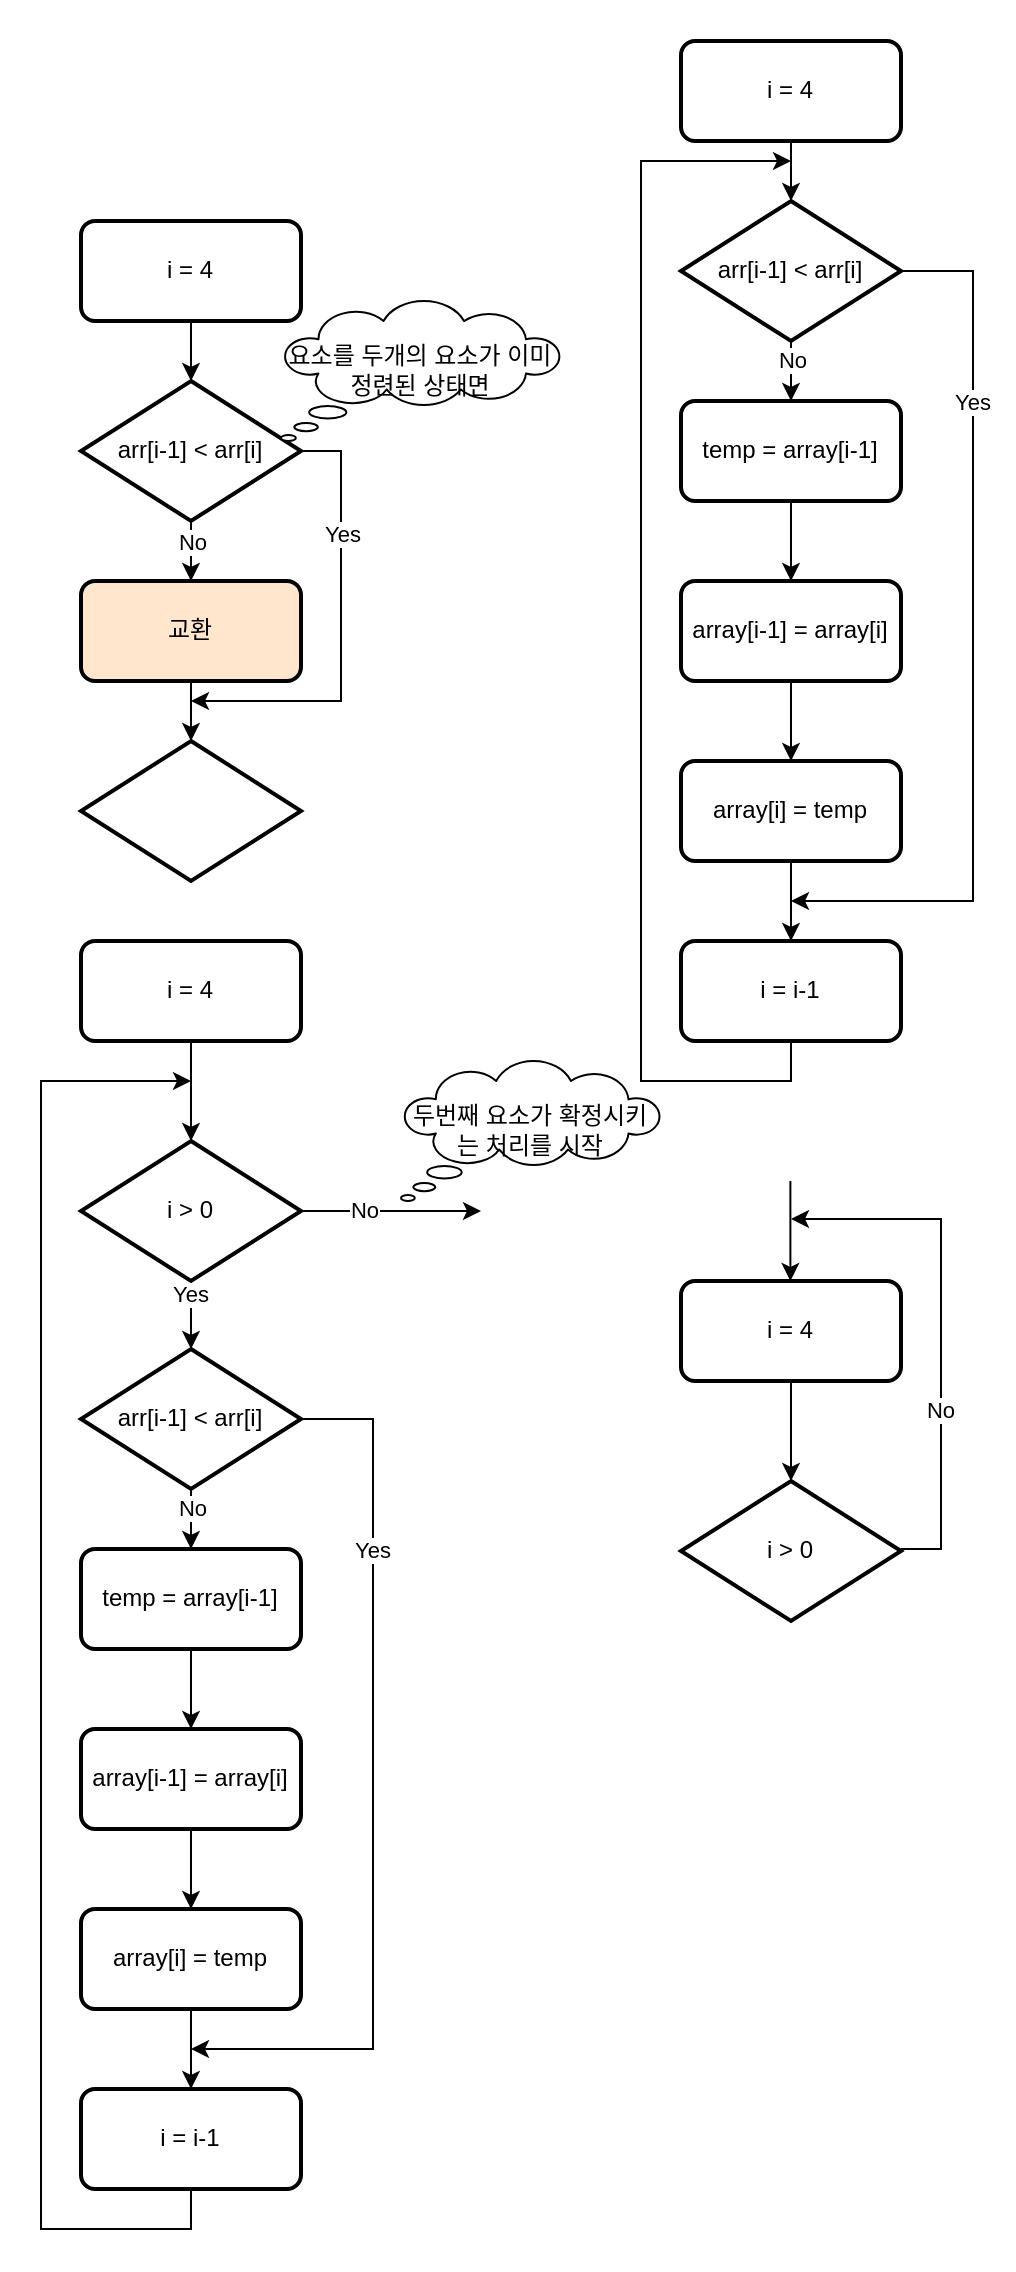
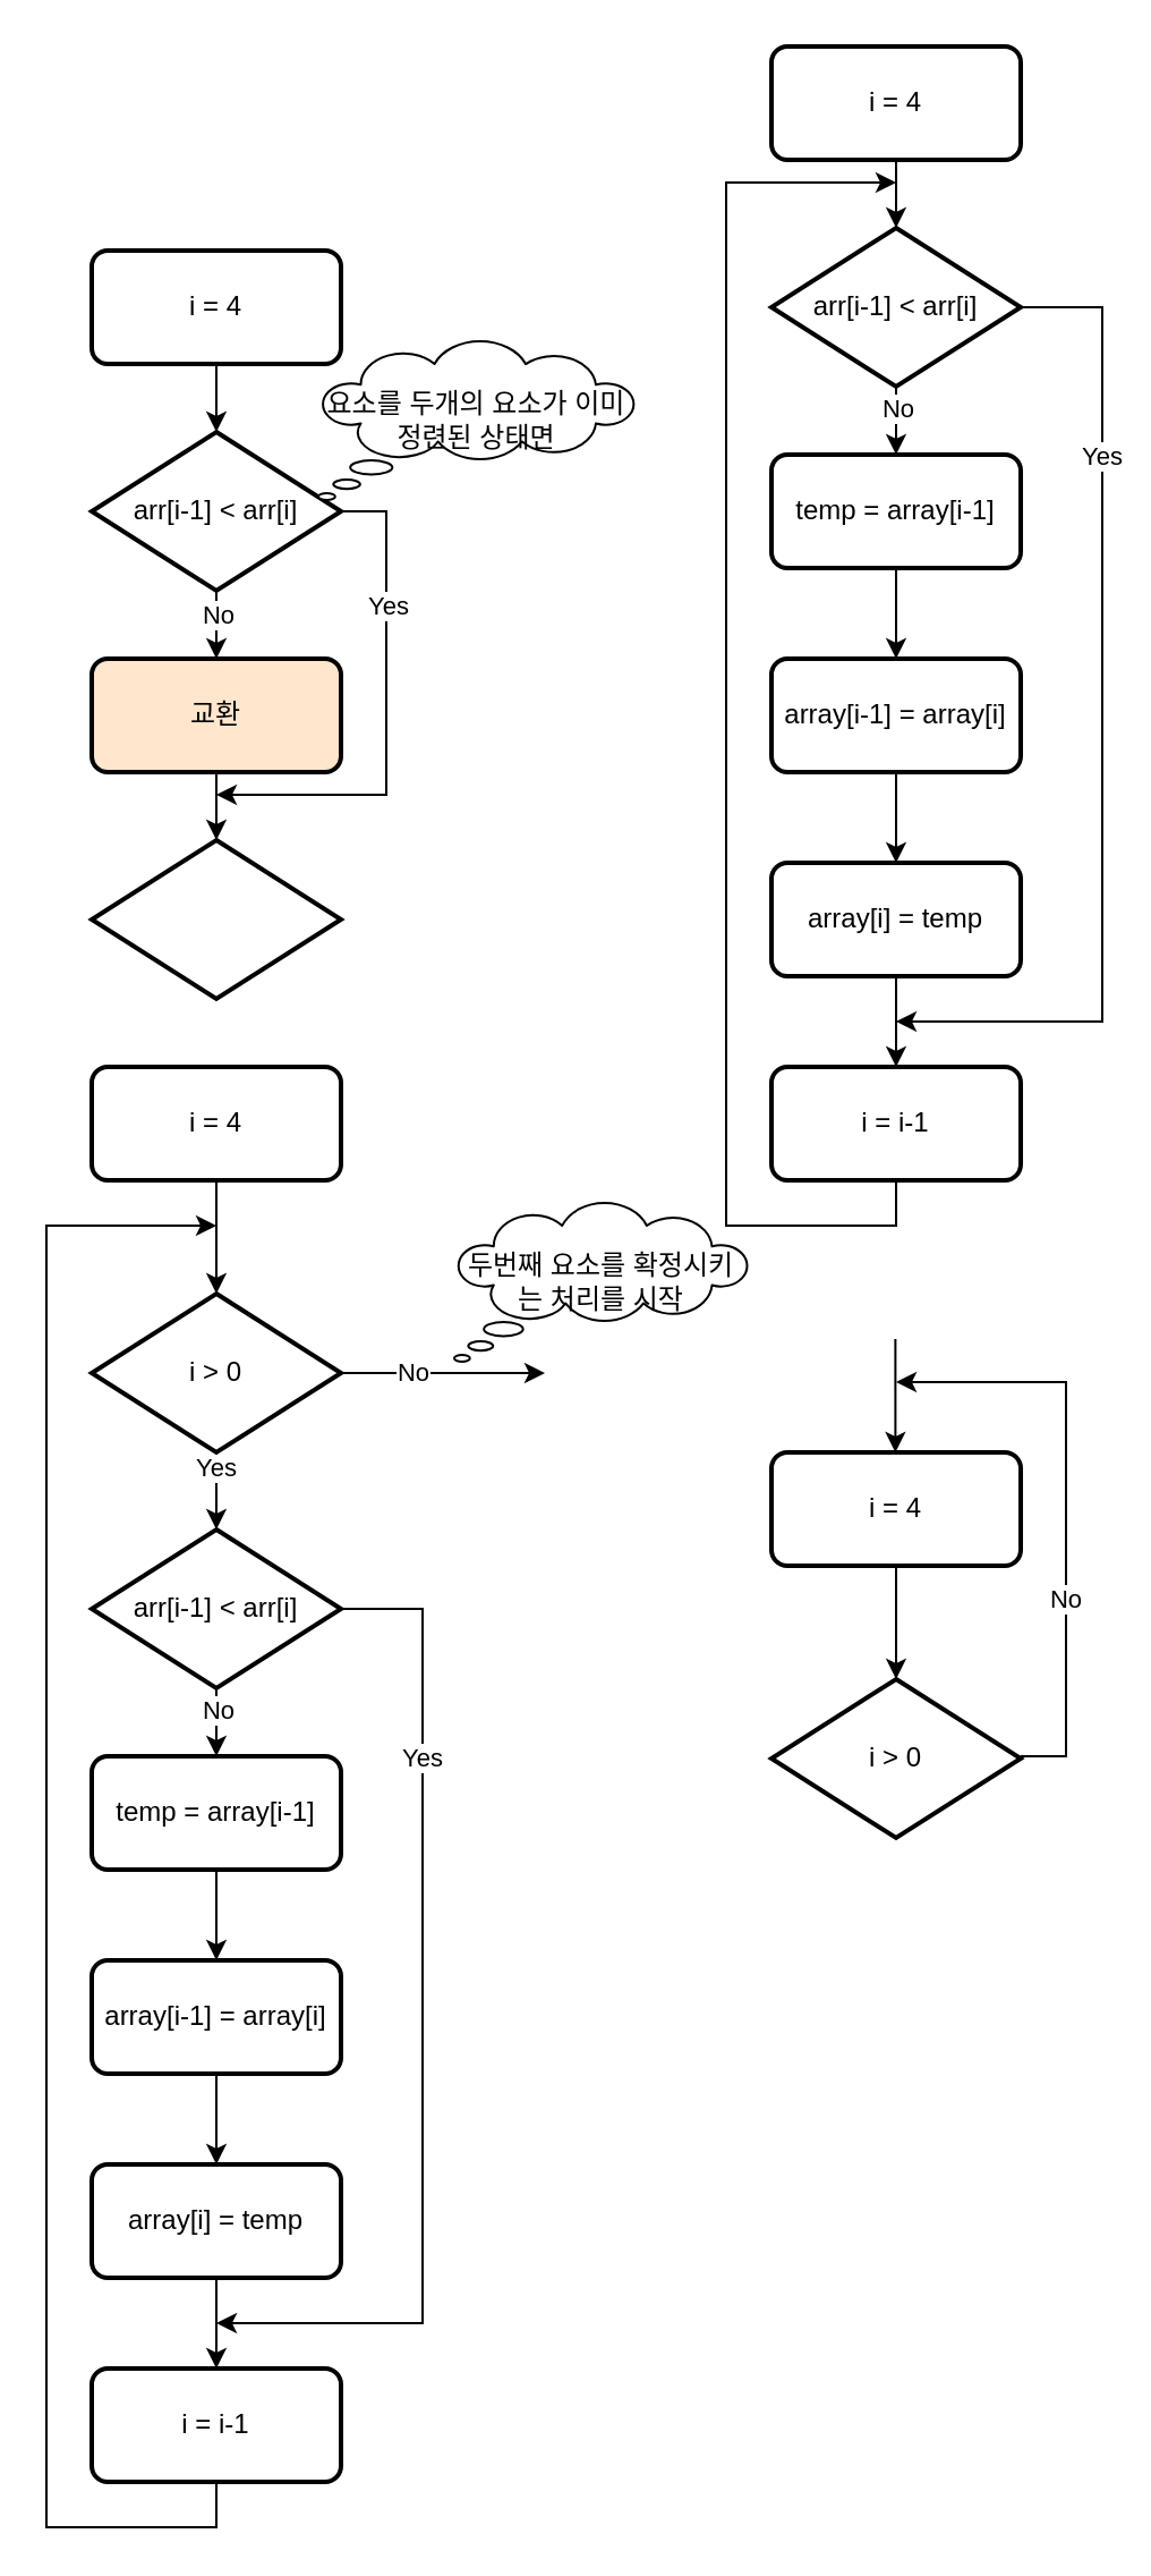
  <mxCell id="0" />
  <mxCell id="1" parent="0" />
  <mxCell id="2" style="edgeStyle=orthogonalEdgeStyle;rounded=0;orthogonalLoop=1;jettySize=auto;html=1;entryX=0.5;entryY=0;entryDx=0;entryDy=0;entryPerimeter=0;" edge="1" parent="1" source="3" target="8"><mxGeometry relative="1" as="geometry" /></mxCell>
  <mxCell id="3" value="i = 4" style="rounded=1;whiteSpace=wrap;html=1;absoluteArcSize=1;arcSize=14;strokeWidth=2;" vertex="1" parent="1"><mxGeometry x="40" y="110" width="110" height="50" as="geometry" /></mxCell>
  <mxCell id="4" style="edgeStyle=orthogonalEdgeStyle;rounded=0;orthogonalLoop=1;jettySize=auto;html=1;" edge="1" parent="1" source="8" target="10"><mxGeometry relative="1" as="geometry" /></mxCell>
  <mxCell id="5" value="No" style="edgeLabel;html=1;align=center;verticalAlign=middle;resizable=0;points=[];" vertex="1" connectable="0" parent="4"><mxGeometry x="-0.789" y="-1" relative="1" as="geometry"><mxPoint x="1" y="5" as="offset" /></mxGeometry></mxCell>
  <mxCell id="6" style="edgeStyle=orthogonalEdgeStyle;rounded=0;orthogonalLoop=1;jettySize=auto;html=1;exitX=1;exitY=0.5;exitDx=0;exitDy=0;exitPerimeter=0;" edge="1" parent="1" source="8"><mxGeometry relative="1" as="geometry"><mxPoint x="95" y="350" as="targetPoint" /><Array as="points"><mxPoint x="170" y="225" /><mxPoint x="170" y="350" /></Array></mxGeometry></mxCell>
  <mxCell id="7" value="Yes" style="edgeLabel;html=1;align=center;verticalAlign=middle;resizable=0;points=[];" vertex="1" connectable="0" parent="6"><mxGeometry x="-0.444" y="1" relative="1" as="geometry"><mxPoint x="-1" as="offset" /></mxGeometry></mxCell>
  <mxCell id="8" value="arr[i-1] &amp;lt; arr[i]" style="strokeWidth=2;html=1;shape=mxgraph.flowchart.decision;whiteSpace=wrap;" vertex="1" parent="1"><mxGeometry x="40" y="190" width="110" height="70" as="geometry" /></mxCell>
  <mxCell id="9" style="edgeStyle=orthogonalEdgeStyle;rounded=0;orthogonalLoop=1;jettySize=auto;html=1;entryX=0.5;entryY=0;entryDx=0;entryDy=0;entryPerimeter=0;" edge="1" parent="1" source="10" target="11"><mxGeometry relative="1" as="geometry"><Array as="points"><mxPoint x="95" y="360" /><mxPoint x="95" y="360" /></Array></mxGeometry></mxCell>
  <mxCell id="10" value="교환" style="rounded=1;whiteSpace=wrap;html=1;absoluteArcSize=1;arcSize=14;strokeWidth=2;fillColor=#ffe6cc;" vertex="1" parent="1"><mxGeometry x="40" y="290" width="110" height="50" as="geometry" /></mxCell>
  <mxCell id="11" value="" style="strokeWidth=2;html=1;shape=mxgraph.flowchart.decision;whiteSpace=wrap;" vertex="1" parent="1"><mxGeometry x="40" y="370" width="110" height="70" as="geometry" /></mxCell>
  <mxCell id="12" value="요소를 두개의 요소가 이미 정련된 상태면" style="whiteSpace=wrap;html=1;shape=mxgraph.basic.cloud_callout" vertex="1" parent="1"><mxGeometry x="140" y="150" width="140" height="70" as="geometry" /></mxCell>
  <mxCell id="13" style="edgeStyle=orthogonalEdgeStyle;rounded=0;orthogonalLoop=1;jettySize=auto;html=1;entryX=0.5;entryY=0;entryDx=0;entryDy=0;entryPerimeter=0;" edge="1" parent="1" source="14" target="19"><mxGeometry relative="1" as="geometry" /></mxCell>
  <mxCell id="14" value="i = 4" style="rounded=1;whiteSpace=wrap;html=1;absoluteArcSize=1;arcSize=14;strokeWidth=2;" vertex="1" parent="1"><mxGeometry x="340" y="20" width="110" height="50" as="geometry" /></mxCell>
  <mxCell id="15" style="edgeStyle=orthogonalEdgeStyle;rounded=0;orthogonalLoop=1;jettySize=auto;html=1;" edge="1" parent="1" source="19" target="23"><mxGeometry relative="1" as="geometry" /></mxCell>
  <mxCell id="16" value="No" style="edgeLabel;html=1;align=center;verticalAlign=middle;resizable=0;points=[];" vertex="1" connectable="0" parent="15"><mxGeometry x="-0.748" relative="1" as="geometry"><mxPoint y="3" as="offset" /></mxGeometry></mxCell>
  <mxCell id="17" style="edgeStyle=orthogonalEdgeStyle;rounded=0;orthogonalLoop=1;jettySize=auto;html=1;exitX=1;exitY=0.5;exitDx=0;exitDy=0;exitPerimeter=0;" edge="1" parent="1" source="19"><mxGeometry relative="1" as="geometry"><mxPoint x="395" y="450" as="targetPoint" /><Array as="points"><mxPoint x="486" y="135" /><mxPoint x="486" y="450" /></Array></mxGeometry></mxCell>
  <mxCell id="18" value="Yes" style="edgeLabel;html=1;align=center;verticalAlign=middle;resizable=0;points=[];" vertex="1" connectable="0" parent="17"><mxGeometry x="-0.543" y="-1" relative="1" as="geometry"><mxPoint as="offset" /></mxGeometry></mxCell>
  <mxCell id="19" value="arr[i-1] &amp;lt; arr[i]" style="strokeWidth=2;html=1;shape=mxgraph.flowchart.decision;whiteSpace=wrap;" vertex="1" parent="1"><mxGeometry x="340" y="100" width="110" height="70" as="geometry" /></mxCell>
  <mxCell id="20" style="edgeStyle=orthogonalEdgeStyle;rounded=0;orthogonalLoop=1;jettySize=auto;html=1;" edge="1" parent="1" source="21" target="25"><mxGeometry relative="1" as="geometry" /></mxCell>
  <mxCell id="21" value="array[i-1] = array[i]" style="rounded=1;whiteSpace=wrap;html=1;absoluteArcSize=1;arcSize=14;strokeWidth=2;" vertex="1" parent="1"><mxGeometry x="340" y="290" width="110" height="50" as="geometry" /></mxCell>
  <mxCell id="22" style="edgeStyle=orthogonalEdgeStyle;rounded=0;orthogonalLoop=1;jettySize=auto;html=1;" edge="1" parent="1" source="23" target="21"><mxGeometry relative="1" as="geometry" /></mxCell>
  <mxCell id="23" value="temp = array[i-1]" style="rounded=1;whiteSpace=wrap;html=1;absoluteArcSize=1;arcSize=14;strokeWidth=2;" vertex="1" parent="1"><mxGeometry x="340" y="200" width="110" height="50" as="geometry" /></mxCell>
  <mxCell id="24" style="edgeStyle=orthogonalEdgeStyle;rounded=0;orthogonalLoop=1;jettySize=auto;html=1;entryX=0.5;entryY=0;entryDx=0;entryDy=0;entryPerimeter=0;" edge="1" parent="1" source="25"><mxGeometry relative="1" as="geometry"><mxPoint x="395" y="470" as="targetPoint" /></mxGeometry></mxCell>
  <mxCell id="25" value="array[i] = temp" style="rounded=1;whiteSpace=wrap;html=1;absoluteArcSize=1;arcSize=14;strokeWidth=2;" vertex="1" parent="1"><mxGeometry x="340" y="380" width="110" height="50" as="geometry" /></mxCell>
  <mxCell id="26" style="edgeStyle=orthogonalEdgeStyle;rounded=0;orthogonalLoop=1;jettySize=auto;html=1;exitX=0.5;exitY=1;exitDx=0;exitDy=0;" edge="1" parent="1" source="27"><mxGeometry relative="1" as="geometry"><mxPoint x="395" y="80" as="targetPoint" /><Array as="points"><mxPoint x="395" y="540" /><mxPoint x="320" y="540" /><mxPoint x="320" y="80" /></Array></mxGeometry></mxCell>
  <mxCell id="27" value="i = i-1" style="rounded=1;whiteSpace=wrap;html=1;absoluteArcSize=1;arcSize=14;strokeWidth=2;" vertex="1" parent="1"><mxGeometry x="340" y="470" width="110" height="50" as="geometry" /></mxCell>
  <mxCell id="28" style="edgeStyle=orthogonalEdgeStyle;rounded=0;orthogonalLoop=1;jettySize=auto;html=1;entryX=0.5;entryY=0;entryDx=0;entryDy=0;entryPerimeter=0;" edge="1" parent="1" source="29" target="47"><mxGeometry relative="1" as="geometry" /></mxCell>
  <mxCell id="29" value="i = 4" style="rounded=1;whiteSpace=wrap;html=1;absoluteArcSize=1;arcSize=14;strokeWidth=2;" vertex="1" parent="1"><mxGeometry x="40" y="470" width="110" height="50" as="geometry" /></mxCell>
  <mxCell id="30" style="edgeStyle=orthogonalEdgeStyle;rounded=0;orthogonalLoop=1;jettySize=auto;html=1;" edge="1" parent="1" source="34" target="38"><mxGeometry relative="1" as="geometry" /></mxCell>
  <mxCell id="31" value="No" style="edgeLabel;html=1;align=center;verticalAlign=middle;resizable=0;points=[];" vertex="1" connectable="0" parent="30"><mxGeometry x="-0.748" relative="1" as="geometry"><mxPoint y="3" as="offset" /></mxGeometry></mxCell>
  <mxCell id="32" style="edgeStyle=orthogonalEdgeStyle;rounded=0;orthogonalLoop=1;jettySize=auto;html=1;exitX=1;exitY=0.5;exitDx=0;exitDy=0;exitPerimeter=0;" edge="1" parent="1" source="34"><mxGeometry relative="1" as="geometry"><mxPoint x="95" y="1024" as="targetPoint" /><Array as="points"><mxPoint x="186" y="709" /><mxPoint x="186" y="1024" /></Array></mxGeometry></mxCell>
  <mxCell id="33" value="Yes" style="edgeLabel;html=1;align=center;verticalAlign=middle;resizable=0;points=[];" vertex="1" connectable="0" parent="32"><mxGeometry x="-0.543" y="-1" relative="1" as="geometry"><mxPoint as="offset" /></mxGeometry></mxCell>
  <mxCell id="34" value="arr[i-1] &amp;lt; arr[i]" style="strokeWidth=2;html=1;shape=mxgraph.flowchart.decision;whiteSpace=wrap;" vertex="1" parent="1"><mxGeometry x="40" y="674" width="110" height="70" as="geometry" /></mxCell>
  <mxCell id="35" style="edgeStyle=orthogonalEdgeStyle;rounded=0;orthogonalLoop=1;jettySize=auto;html=1;" edge="1" parent="1" source="36" target="40"><mxGeometry relative="1" as="geometry" /></mxCell>
  <mxCell id="36" value="array[i-1] = array[i]" style="rounded=1;whiteSpace=wrap;html=1;absoluteArcSize=1;arcSize=14;strokeWidth=2;" vertex="1" parent="1"><mxGeometry x="40" y="864" width="110" height="50" as="geometry" /></mxCell>
  <mxCell id="37" style="edgeStyle=orthogonalEdgeStyle;rounded=0;orthogonalLoop=1;jettySize=auto;html=1;" edge="1" parent="1" source="38" target="36"><mxGeometry relative="1" as="geometry" /></mxCell>
  <mxCell id="38" value="temp = array[i-1]" style="rounded=1;whiteSpace=wrap;html=1;absoluteArcSize=1;arcSize=14;strokeWidth=2;" vertex="1" parent="1"><mxGeometry x="40" y="774" width="110" height="50" as="geometry" /></mxCell>
  <mxCell id="39" style="edgeStyle=orthogonalEdgeStyle;rounded=0;orthogonalLoop=1;jettySize=auto;html=1;entryX=0.5;entryY=0;entryDx=0;entryDy=0;entryPerimeter=0;" edge="1" parent="1" source="40"><mxGeometry relative="1" as="geometry"><mxPoint x="95" y="1044" as="targetPoint" /></mxGeometry></mxCell>
  <mxCell id="40" value="array[i] = temp" style="rounded=1;whiteSpace=wrap;html=1;absoluteArcSize=1;arcSize=14;strokeWidth=2;" vertex="1" parent="1"><mxGeometry x="40" y="954" width="110" height="50" as="geometry" /></mxCell>
  <mxCell id="41" style="edgeStyle=orthogonalEdgeStyle;rounded=0;orthogonalLoop=1;jettySize=auto;html=1;exitX=0.5;exitY=1;exitDx=0;exitDy=0;" edge="1" parent="1" source="42"><mxGeometry relative="1" as="geometry"><mxPoint x="95" y="540" as="targetPoint" /><Array as="points"><mxPoint x="95" y="1114" /><mxPoint x="20" y="1114" /><mxPoint x="20" y="540" /></Array></mxGeometry></mxCell>
  <mxCell id="42" value="i = i-1" style="rounded=1;whiteSpace=wrap;html=1;absoluteArcSize=1;arcSize=14;strokeWidth=2;" vertex="1" parent="1"><mxGeometry x="40" y="1044" width="110" height="50" as="geometry" /></mxCell>
  <mxCell id="43" style="edgeStyle=orthogonalEdgeStyle;rounded=0;orthogonalLoop=1;jettySize=auto;html=1;entryX=0.5;entryY=0;entryDx=0;entryDy=0;entryPerimeter=0;" edge="1" parent="1" source="47" target="34"><mxGeometry relative="1" as="geometry" /></mxCell>
  <mxCell id="44" value="Yes" style="edgeLabel;html=1;align=center;verticalAlign=middle;resizable=0;points=[];" vertex="1" connectable="0" parent="43"><mxGeometry x="-0.752" y="-1" relative="1" as="geometry"><mxPoint as="offset" /></mxGeometry></mxCell>
  <mxCell id="45" style="edgeStyle=orthogonalEdgeStyle;rounded=0;orthogonalLoop=1;jettySize=auto;html=1;" edge="1" parent="1" source="47"><mxGeometry relative="1" as="geometry"><mxPoint x="240" y="605" as="targetPoint" /></mxGeometry></mxCell>
  <mxCell id="46" value="No" style="edgeLabel;html=1;align=center;verticalAlign=middle;resizable=0;points=[];" vertex="1" connectable="0" parent="45"><mxGeometry x="-0.311" y="1" relative="1" as="geometry"><mxPoint as="offset" /></mxGeometry></mxCell>
  <mxCell id="47" value="i &amp;gt; 0" style="strokeWidth=2;html=1;shape=mxgraph.flowchart.decision;whiteSpace=wrap;" vertex="1" parent="1"><mxGeometry x="40" y="570" width="110" height="70" as="geometry" /></mxCell>
- <mxCell id="48" value="두번째 요소가 확정시키는 처리를 시작" style="whiteSpace=wrap;html=1;shape=mxgraph.basic.cloud_callout" vertex="1" parent="1"><mxGeometry x="200" y="530" width="130" height="70" as="geometry" /></mxCell>
+ <mxCell id="48" value="두번째 요소를 확정시키는 처리를 시작" style="whiteSpace=wrap;html=1;shape=mxgraph.basic.cloud_callout" vertex="1" parent="1"><mxGeometry x="200" y="530" width="130" height="70" as="geometry" /></mxCell>
  <mxCell id="49" style="edgeStyle=orthogonalEdgeStyle;rounded=0;orthogonalLoop=1;jettySize=auto;html=1;entryX=0.5;entryY=0;entryDx=0;entryDy=0;entryPerimeter=0;" edge="1" parent="1" source="50" target="53"><mxGeometry relative="1" as="geometry" /></mxCell>
  <mxCell id="50" value="i = 4" style="rounded=1;whiteSpace=wrap;html=1;absoluteArcSize=1;arcSize=14;strokeWidth=2;" vertex="1" parent="1"><mxGeometry x="340" y="640" width="110" height="50" as="geometry" /></mxCell>
  <mxCell id="51" style="edgeStyle=orthogonalEdgeStyle;rounded=0;orthogonalLoop=1;jettySize=auto;html=1;exitX=1;exitY=0.5;exitDx=0;exitDy=0;exitPerimeter=0;" edge="1" parent="1"><mxGeometry relative="1" as="geometry"><mxPoint x="395" y="608.97" as="targetPoint" /><mxPoint x="450" y="773.97" as="sourcePoint" /><Array as="points"><mxPoint x="470" y="773.97" /><mxPoint x="470" y="608.97" /></Array></mxGeometry></mxCell>
  <mxCell id="52" value="No" style="edgeLabel;html=1;align=center;verticalAlign=middle;resizable=0;points=[];" vertex="1" connectable="0" parent="51"><mxGeometry x="-0.311" y="1" relative="1" as="geometry"><mxPoint as="offset" /></mxGeometry></mxCell>
  <mxCell id="53" value="i &amp;gt; 0" style="strokeWidth=2;html=1;shape=mxgraph.flowchart.decision;whiteSpace=wrap;" vertex="1" parent="1"><mxGeometry x="340" y="740" width="110" height="70" as="geometry" /></mxCell>
  <mxCell id="54" style="edgeStyle=orthogonalEdgeStyle;rounded=0;orthogonalLoop=1;jettySize=auto;html=1;entryX=0.5;entryY=0;entryDx=0;entryDy=0;entryPerimeter=0;" edge="1" parent="1"><mxGeometry relative="1" as="geometry"><mxPoint x="394.69" y="590" as="sourcePoint" /><mxPoint x="394.69" y="640" as="targetPoint" /><Array as="points"><mxPoint x="394.69" y="630" /><mxPoint x="394.69" y="630" /></Array></mxGeometry></mxCell>
